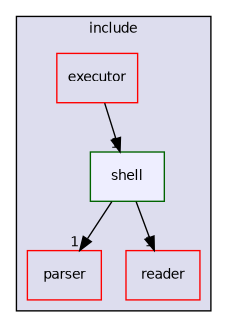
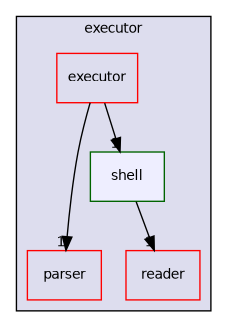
  digraph {
    compound=true
    node [color=red fontname=Helvetica fontsize=10 shape=box]
    edge [color=black headlabel=1 labeldistance=1.5 labelfontname=Helvetica labelfontsize=10]
    n1 [label=parser]
    n2 [label=executor]
    n3 [label=reader]
    n4 [color=darkgreen fillcolor="#eeeeff" label=shell pencolor=black style=filled]
    subgraph cluster_1 {
      bgcolor="#ddddee"
      fontname=Helvetica
      fontsize=10
-     label=include
+     label=executor
      pencolor=black
      n1
      n2
      n3
      n4
    }
    n2 -> n4
-   n4 -> n1
+   n2 -> n1
    n4 -> n3
  }
